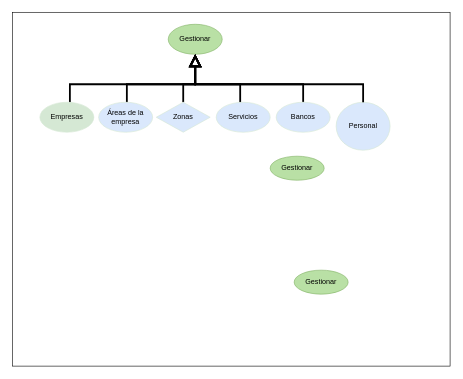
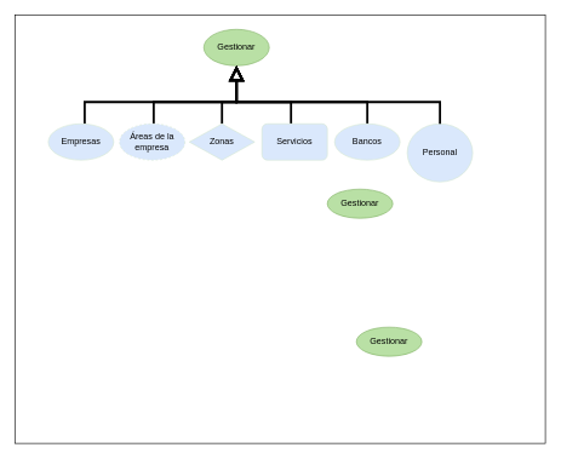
  <mxCell id="0" />
  <mxCell id="1" parent="0" />
  <mxCell id="2" value="" style="rounded=0;whiteSpace=wrap;html=1;fillColor=none;" vertex="1" parent="1"><mxGeometry x="20" y="20" width="730" height="590" as="geometry" /></mxCell>
  <mxCell id="3" value="Gestionar" style="ellipse;whiteSpace=wrap;html=1;strokeColor=#82b366;fillColor=#B9E0A5;" vertex="1" parent="1"><mxGeometry x="280" y="40" width="90" height="50" as="geometry" /></mxCell>
  <mxCell id="4" value="Gestionar" style="ellipse;whiteSpace=wrap;html=1;strokeColor=#82b366;fillColor=#B9E0A5;" vertex="1" parent="1"><mxGeometry x="490" y="450" width="90" height="40" as="geometry" /></mxCell>
  <mxCell id="5" value="Gestionar" style="ellipse;whiteSpace=wrap;html=1;strokeColor=#82b366;fillColor=#B9E0A5;" vertex="1" parent="1"><mxGeometry x="450" y="260" width="90" height="40" as="geometry" /></mxCell>
  <mxCell id="6" style="edgeStyle=orthogonalEdgeStyle;rounded=0;orthogonalLoop=1;jettySize=auto;html=1;entryX=0.5;entryY=1;entryDx=0;entryDy=0;startArrow=none;startFill=0;endArrow=block;endFill=0;startSize=8;endSize=14;strokeWidth=3;" edge="1" parent="1" source="7" target="3"><mxGeometry relative="1" as="geometry"><Array as="points"><mxPoint x="505" y="140" /><mxPoint x="325" y="140" /></Array></mxGeometry></mxCell>
  <mxCell id="7" value="Bancos" style="ellipse;whiteSpace=wrap;html=1;fillColor=#dae8fc;strokeColor=#D5E8D4;" vertex="1" parent="1"><mxGeometry x="460" y="170" width="90" height="50" as="geometry" /></mxCell>
  <mxCell id="8" style="edgeStyle=orthogonalEdgeStyle;rounded=0;orthogonalLoop=1;jettySize=auto;html=1;startArrow=none;startFill=0;endArrow=block;endFill=0;startSize=8;endSize=14;strokeWidth=3;entryX=0.5;entryY=1;entryDx=0;entryDy=0;" edge="1" parent="1" source="9" target="3"><mxGeometry relative="1" as="geometry"><mxPoint x="266" y="120" as="targetPoint" /><Array as="points"><mxPoint x="400" y="140" /><mxPoint x="325" y="140" /></Array></mxGeometry></mxCell>
- <mxCell id="9" value="Servicios" style="ellipse;whiteSpace=wrap;html=1;fillColor=#dae8fc;strokeColor=#D5E8D4;" vertex="1" parent="1"><mxGeometry x="360" y="170" width="90" height="50" as="geometry" /></mxCell>
+ <mxCell id="9" value="Servicios" style="whiteSpace=wrap;html=1;fillColor=#dae8fc;strokeColor=#D5E8D4;rounded=1;" vertex="1" parent="1"><mxGeometry x="360" y="170" width="90" height="50" as="geometry" /></mxCell>
  <mxCell id="10" style="edgeStyle=orthogonalEdgeStyle;rounded=0;orthogonalLoop=1;jettySize=auto;html=1;entryX=0.5;entryY=1;entryDx=0;entryDy=0;startArrow=none;startFill=0;endArrow=block;endFill=0;startSize=8;endSize=14;strokeWidth=3;" edge="1" parent="1" source="11" target="3"><mxGeometry relative="1" as="geometry"><Array as="points"><mxPoint x="305" y="140" /><mxPoint x="325" y="140" /></Array></mxGeometry></mxCell>
  <mxCell id="11" value="Zonas" style="rhombus;whiteSpace=wrap;html=1;fillColor=#dae8fc;strokeColor=#D5E8D4;" vertex="1" parent="1"><mxGeometry x="260" y="170" width="90" height="50" as="geometry" /></mxCell>
  <mxCell id="12" style="edgeStyle=orthogonalEdgeStyle;rounded=0;orthogonalLoop=1;jettySize=auto;html=1;entryX=0.5;entryY=1;entryDx=0;entryDy=0;startArrow=none;startFill=0;endArrow=block;endFill=0;strokeWidth=3;startSize=8;endSize=14;" edge="1" parent="1" source="13" target="3"><mxGeometry relative="1" as="geometry"><Array as="points"><mxPoint x="211" y="140" /><mxPoint x="325" y="140" /></Array></mxGeometry></mxCell>
- <mxCell id="13" value="Áreas de la empresa" style="ellipse;whiteSpace=wrap;html=1;fillColor=#dae8fc;strokeColor=#D5E8D4;" vertex="1" parent="1"><mxGeometry x="164" y="170" width="90" height="50" as="geometry" /></mxCell>
+ <mxCell id="13" value="Áreas de la empresa" style="ellipse;whiteSpace=wrap;html=1;fillColor=#dae8fc;strokeColor=#D5E8D4;dashed=1;" vertex="1" parent="1"><mxGeometry x="164" y="170" width="90" height="50" as="geometry" /></mxCell>
  <mxCell id="14" style="edgeStyle=orthogonalEdgeStyle;rounded=0;orthogonalLoop=1;jettySize=auto;html=1;strokeWidth=3;endArrow=block;endFill=0;endSize=14;" edge="1" parent="1" source="15" target="3"><mxGeometry relative="1" as="geometry"><Array as="points"><mxPoint x="116" y="140" /><mxPoint x="325" y="140" /></Array></mxGeometry></mxCell>
- <mxCell id="15" value="Empresas" style="ellipse;whiteSpace=wrap;html=1;fillColor=#d5e8d4;strokeColor=#D5E8D4;" vertex="1" parent="1"><mxGeometry x="66" y="170" width="90" height="50" as="geometry" /></mxCell>
+ <mxCell id="15" value="Empresas" style="ellipse;whiteSpace=wrap;html=1;fillColor=#dae8fc;strokeColor=#D5E8D4;" vertex="1" parent="1"><mxGeometry x="66" y="170" width="90" height="50" as="geometry" /></mxCell>
  <mxCell id="16" value="Personal" style="ellipse;whiteSpace=wrap;html=1;fillColor=#dae8fc;strokeColor=#D5E8D4;" vertex="1" parent="1"><mxGeometry x="560" y="170" width="90" height="80" as="geometry" /></mxCell>
  <mxCell id="17" style="edgeStyle=orthogonalEdgeStyle;rounded=0;orthogonalLoop=1;jettySize=auto;html=1;entryX=0.5;entryY=1;entryDx=0;entryDy=0;startArrow=none;startFill=0;endArrow=block;endFill=0;startSize=10;endSize=14;strokeWidth=3;fillColor=#f5f5f5;" edge="1" parent="1" source="16" target="3"><mxGeometry relative="1" as="geometry"><Array as="points"><mxPoint x="605" y="140" /><mxPoint x="325" y="140" /></Array></mxGeometry></mxCell>
